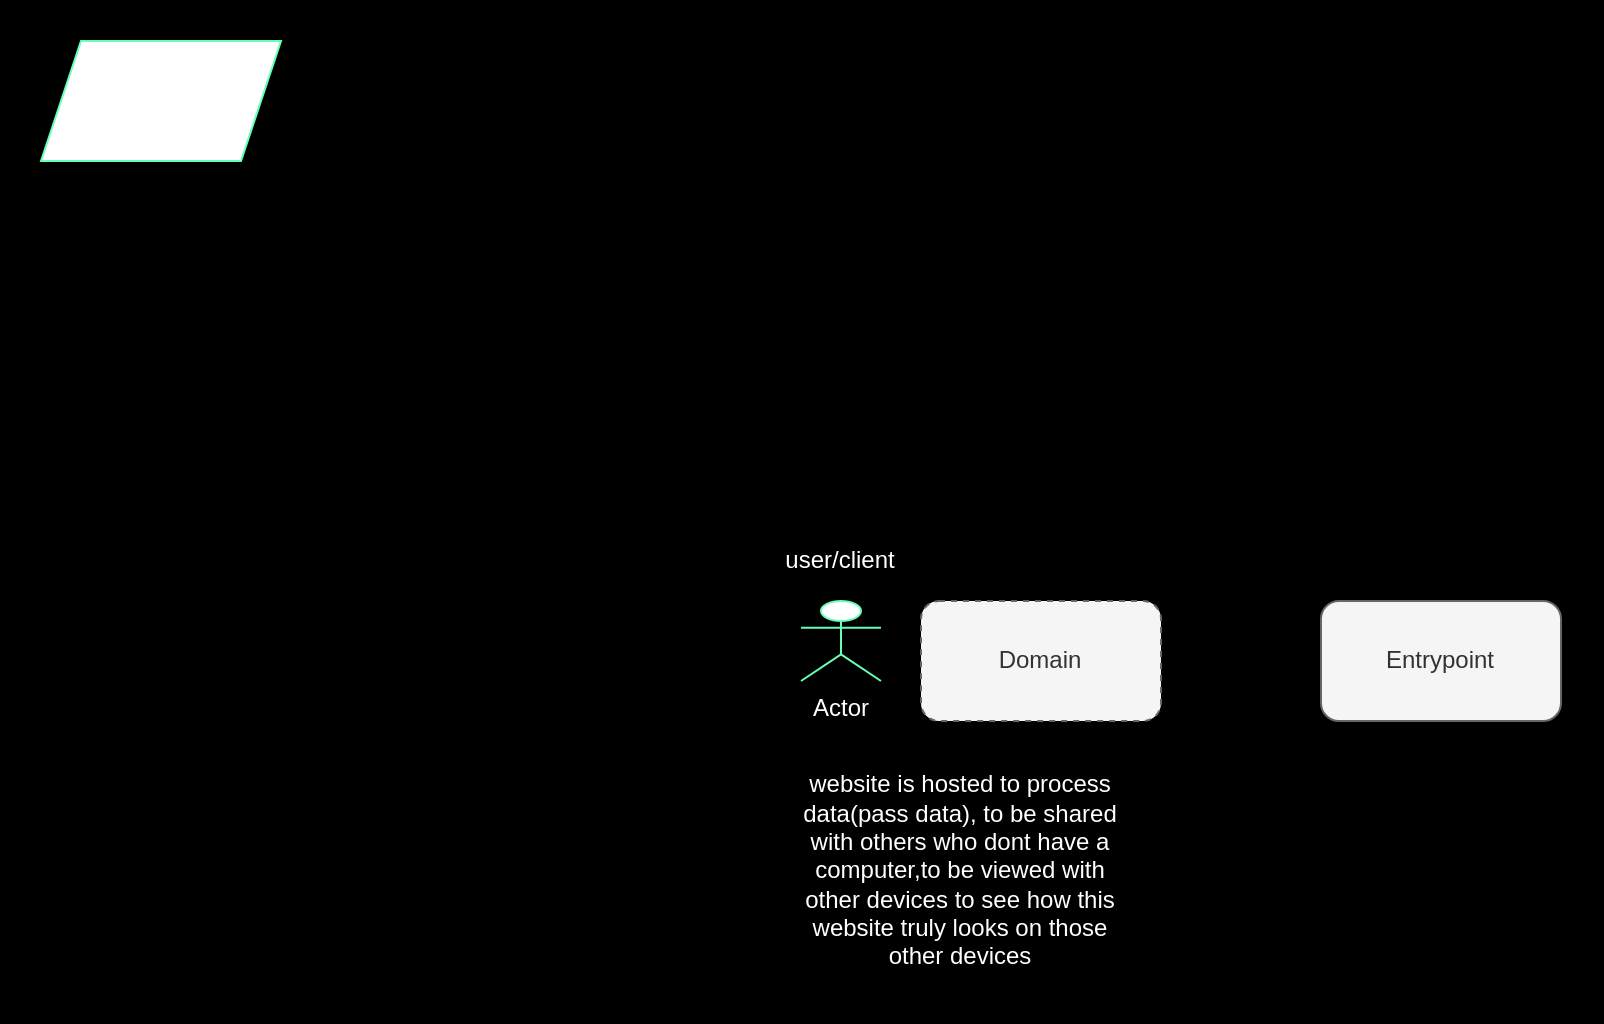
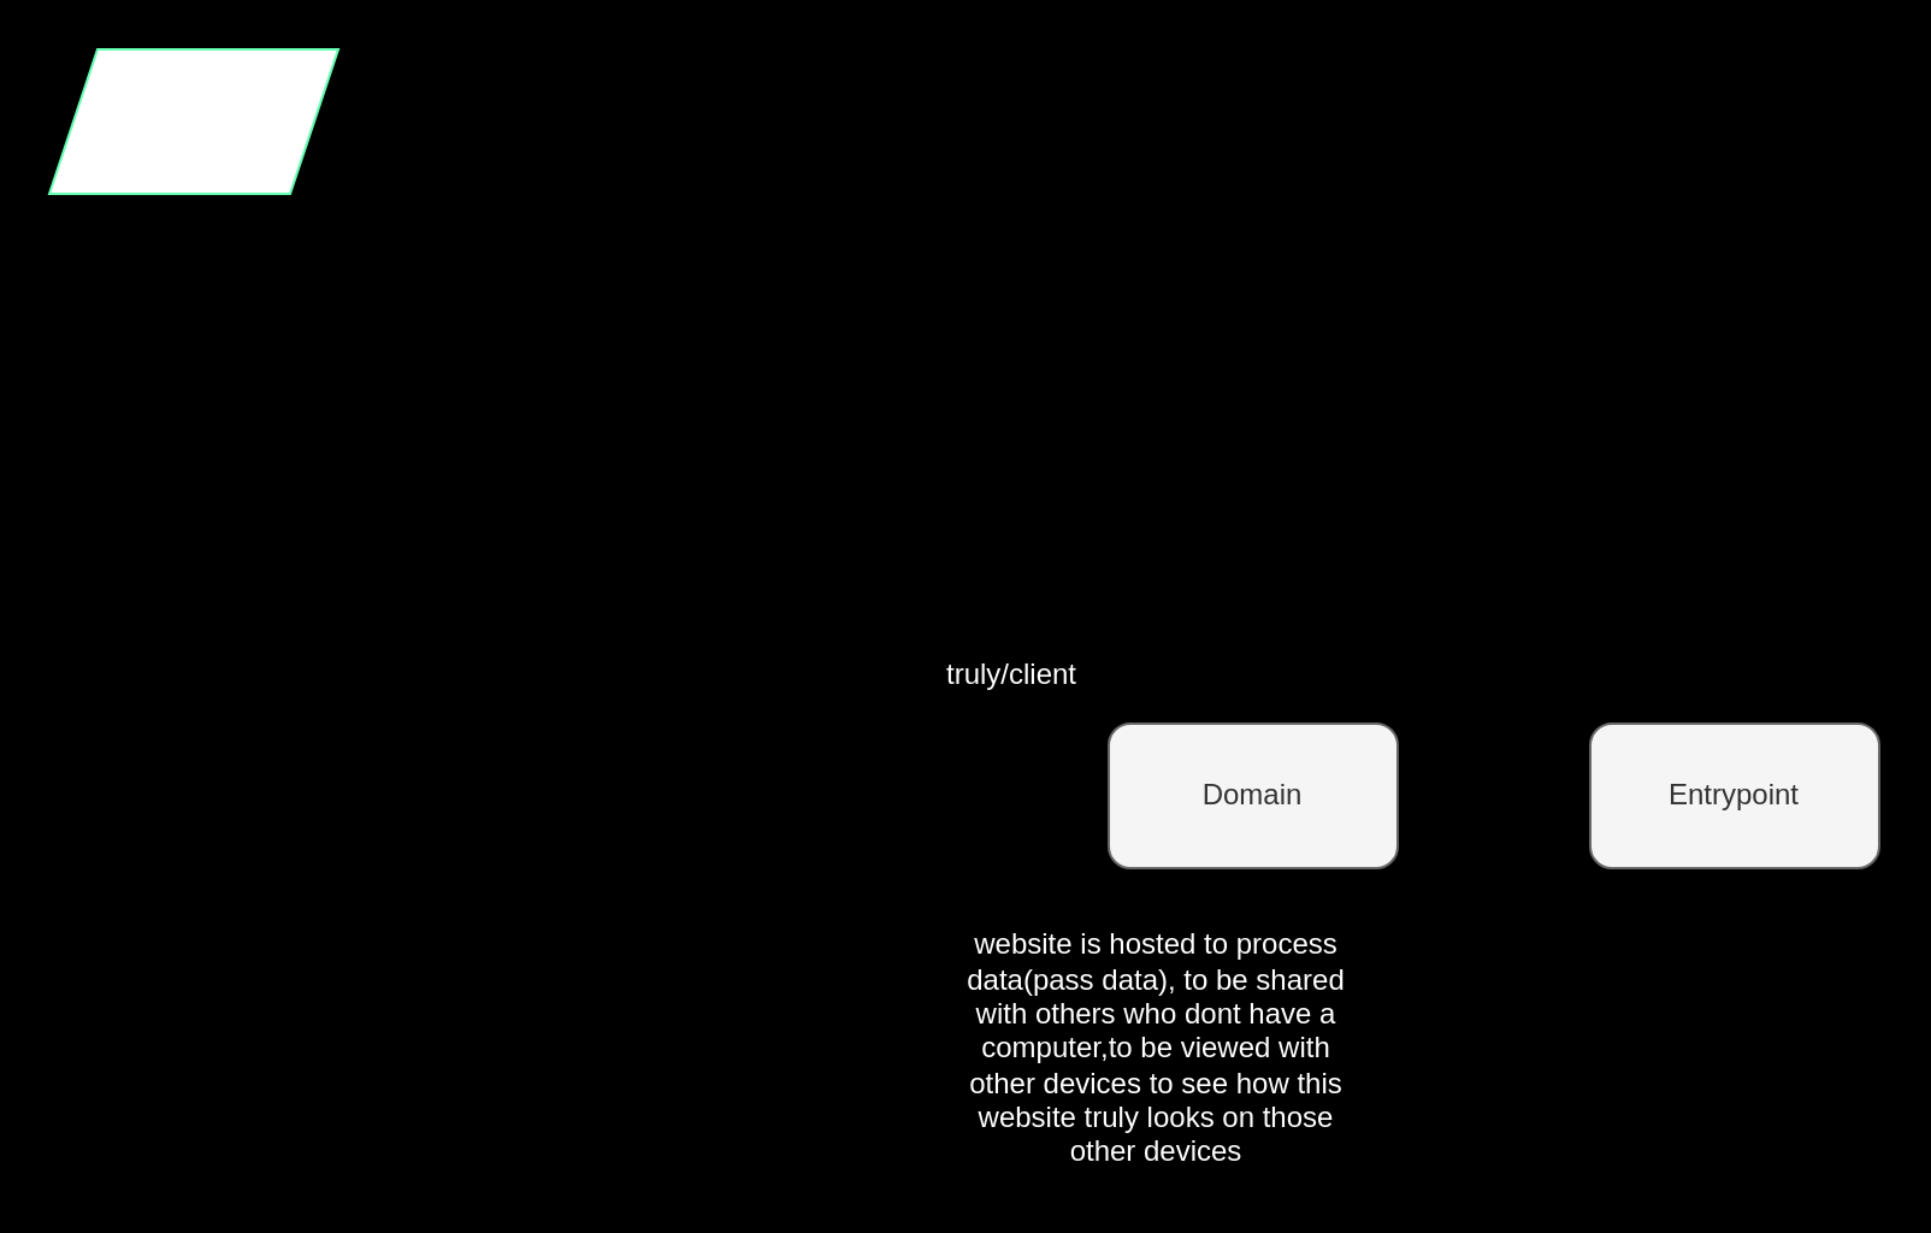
  <mxCell id="0" />
  <mxCell id="1" parent="0" />
- <mxCell id="2" value="Actor" style="shape=umlActor;verticalLabelPosition=bottom;verticalAlign=top;html=1;outlineConnect=0;strokeColor=#66FFB3;fontColor=#FFFFFF;" vertex="1" parent="1"><mxGeometry y="300" width="40" height="40" as="geometry" x="400" /></mxCell>
  <mxCell id="3" style="edgeStyle=none;html=1;fontColor=#FFFFFF;" edge="1" parent="1" source="5"><mxGeometry relative="1" as="geometry"><mxPoint y="270" as="targetPoint" x="400" /></mxGeometry></mxCell>
  <mxCell id="4" style="edgeStyle=none;html=1;exitX=0.5;exitY=0;exitDx=0;exitDy=0;fontColor=#FFFFFF;" edge="1" parent="1" source="5"><mxGeometry relative="1" as="geometry"><mxPoint x="420.043" y="260.087" as="targetPoint" /></mxGeometry></mxCell>
- <mxCell id="5" value="user/client" style="text;html=1;strokeColor=none;fillColor=none;align=center;verticalAlign=middle;whiteSpace=wrap;rounded=0;fontColor=#FFFFFF;" vertex="1" parent="1"><mxGeometry y="260" width="40" height="40" as="geometry" x="400" /></mxCell>
+ <mxCell id="5" value="truly/client" style="text;html=1;strokeColor=none;fillColor=none;align=center;verticalAlign=middle;whiteSpace=wrap;rounded=0;fontColor=#FFFFFF;" vertex="1" parent="1"><mxGeometry y="260" width="40" height="40" as="geometry" x="400" /></mxCell>
  <mxCell id="6" value="" style="edgeStyle=none;html=1;fontColor=#FFFFFF;" edge="1" parent="1" source="8" target="5"><mxGeometry relative="1" as="geometry" /></mxCell>
- <mxCell id="8" value="Domain" style="rounded=1;whiteSpace=wrap;html=1;strokeColor=#666666;fontColor=#333333;fillColor=#f5f5f5;dashed=1;" vertex="1" parent="1"><mxGeometry x="460" y="300" width="120" height="60" as="geometry" /></mxCell>
+ <mxCell id="7" value="" style="edgeStyle=none;html=1;fontColor=#FFFFFF;" edge="1" parent="1" source="8" target="9"><mxGeometry relative="1" as="geometry" /></mxCell>
+ <mxCell id="8" value="Domain" style="rounded=1;whiteSpace=wrap;html=1;strokeColor=#666666;fontColor=#333333;fillColor=#f5f5f5;" vertex="1" parent="1"><mxGeometry x="460" y="300" width="120" height="60" as="geometry" /></mxCell>
  <mxCell id="9" value="Entrypoint" style="rounded=1;whiteSpace=wrap;html=1;strokeColor=#666666;fontColor=#333333;fillColor=#f5f5f5;" vertex="1" parent="1"><mxGeometry x="660" y="300" width="120" height="60" as="geometry" /></mxCell>
  <mxCell id="10" value="website is hosted to process data(pass data), to be shared with others who dont have a computer,to be viewed with other devices to see how this website truly looks on those other devices" style="text;html=1;strokeColor=none;fillColor=none;align=center;verticalAlign=middle;whiteSpace=wrap;rounded=0;fontColor=#FFFFFF;" vertex="1" parent="1"><mxGeometry y="380" width="160" height="110" as="geometry" x="400" /></mxCell>
  <mxCell id="11" value="" style="shape=parallelogram;perimeter=parallelogramPerimeter;whiteSpace=wrap;html=1;fixedSize=1;strokeColor=#66FFB3;fontColor=#FFFFFF;" vertex="1" parent="1"><mxGeometry x="20" y="20" width="120" height="60" as="geometry" /></mxCell>
